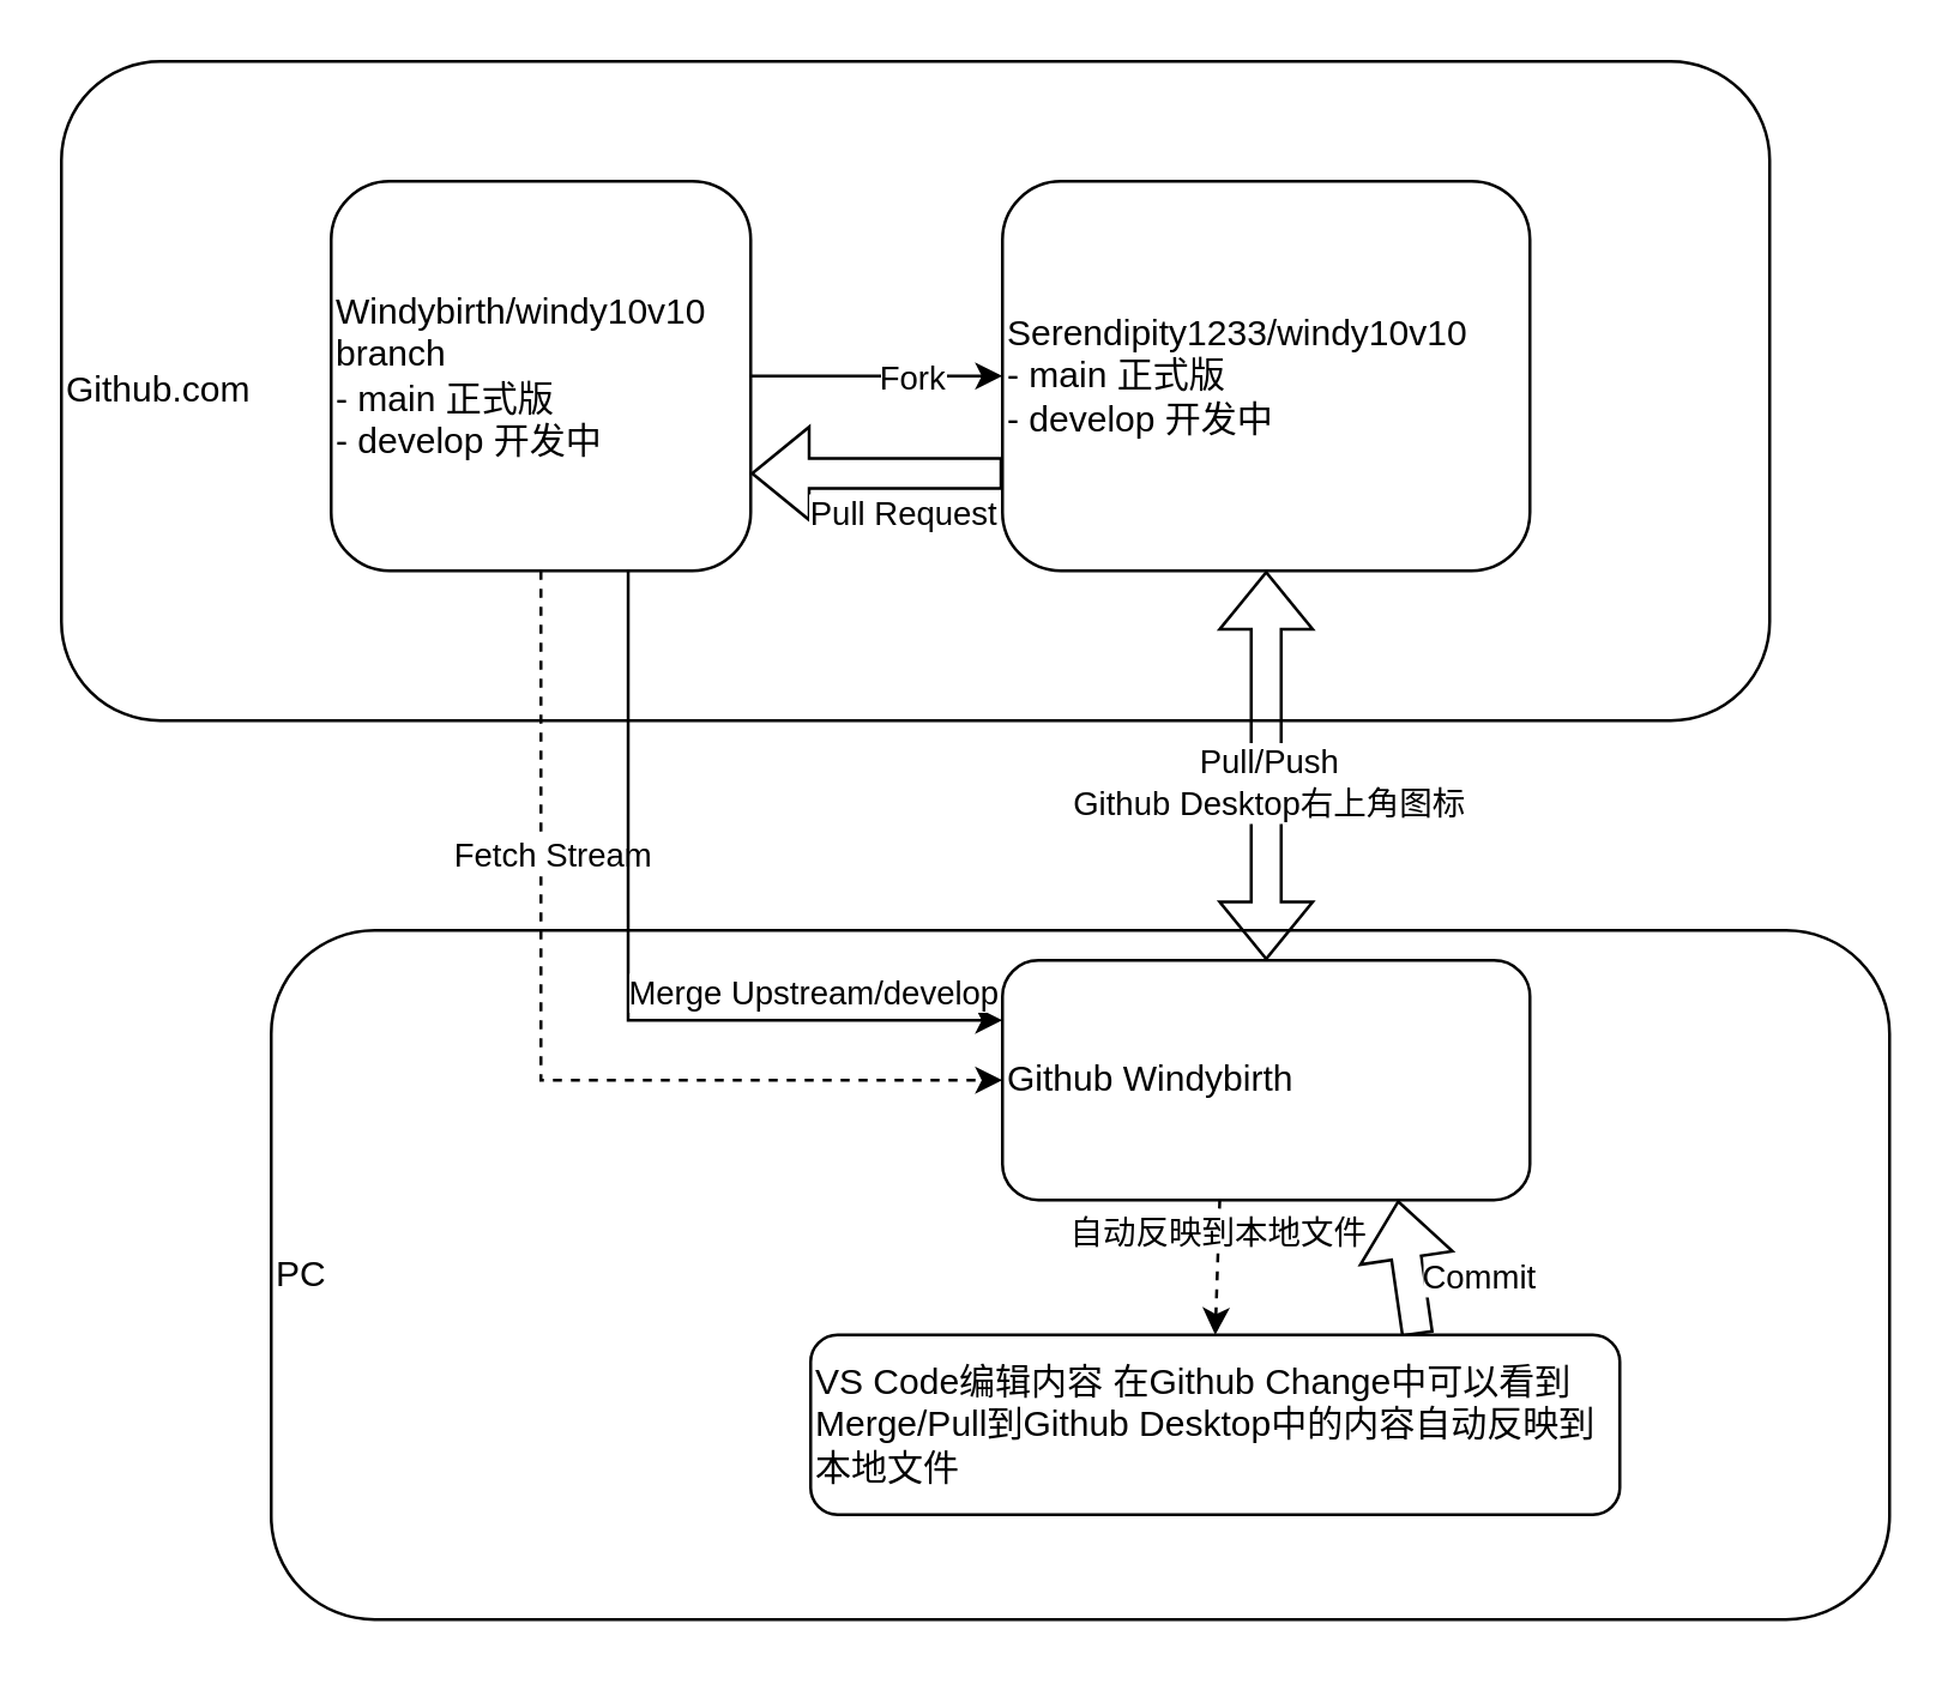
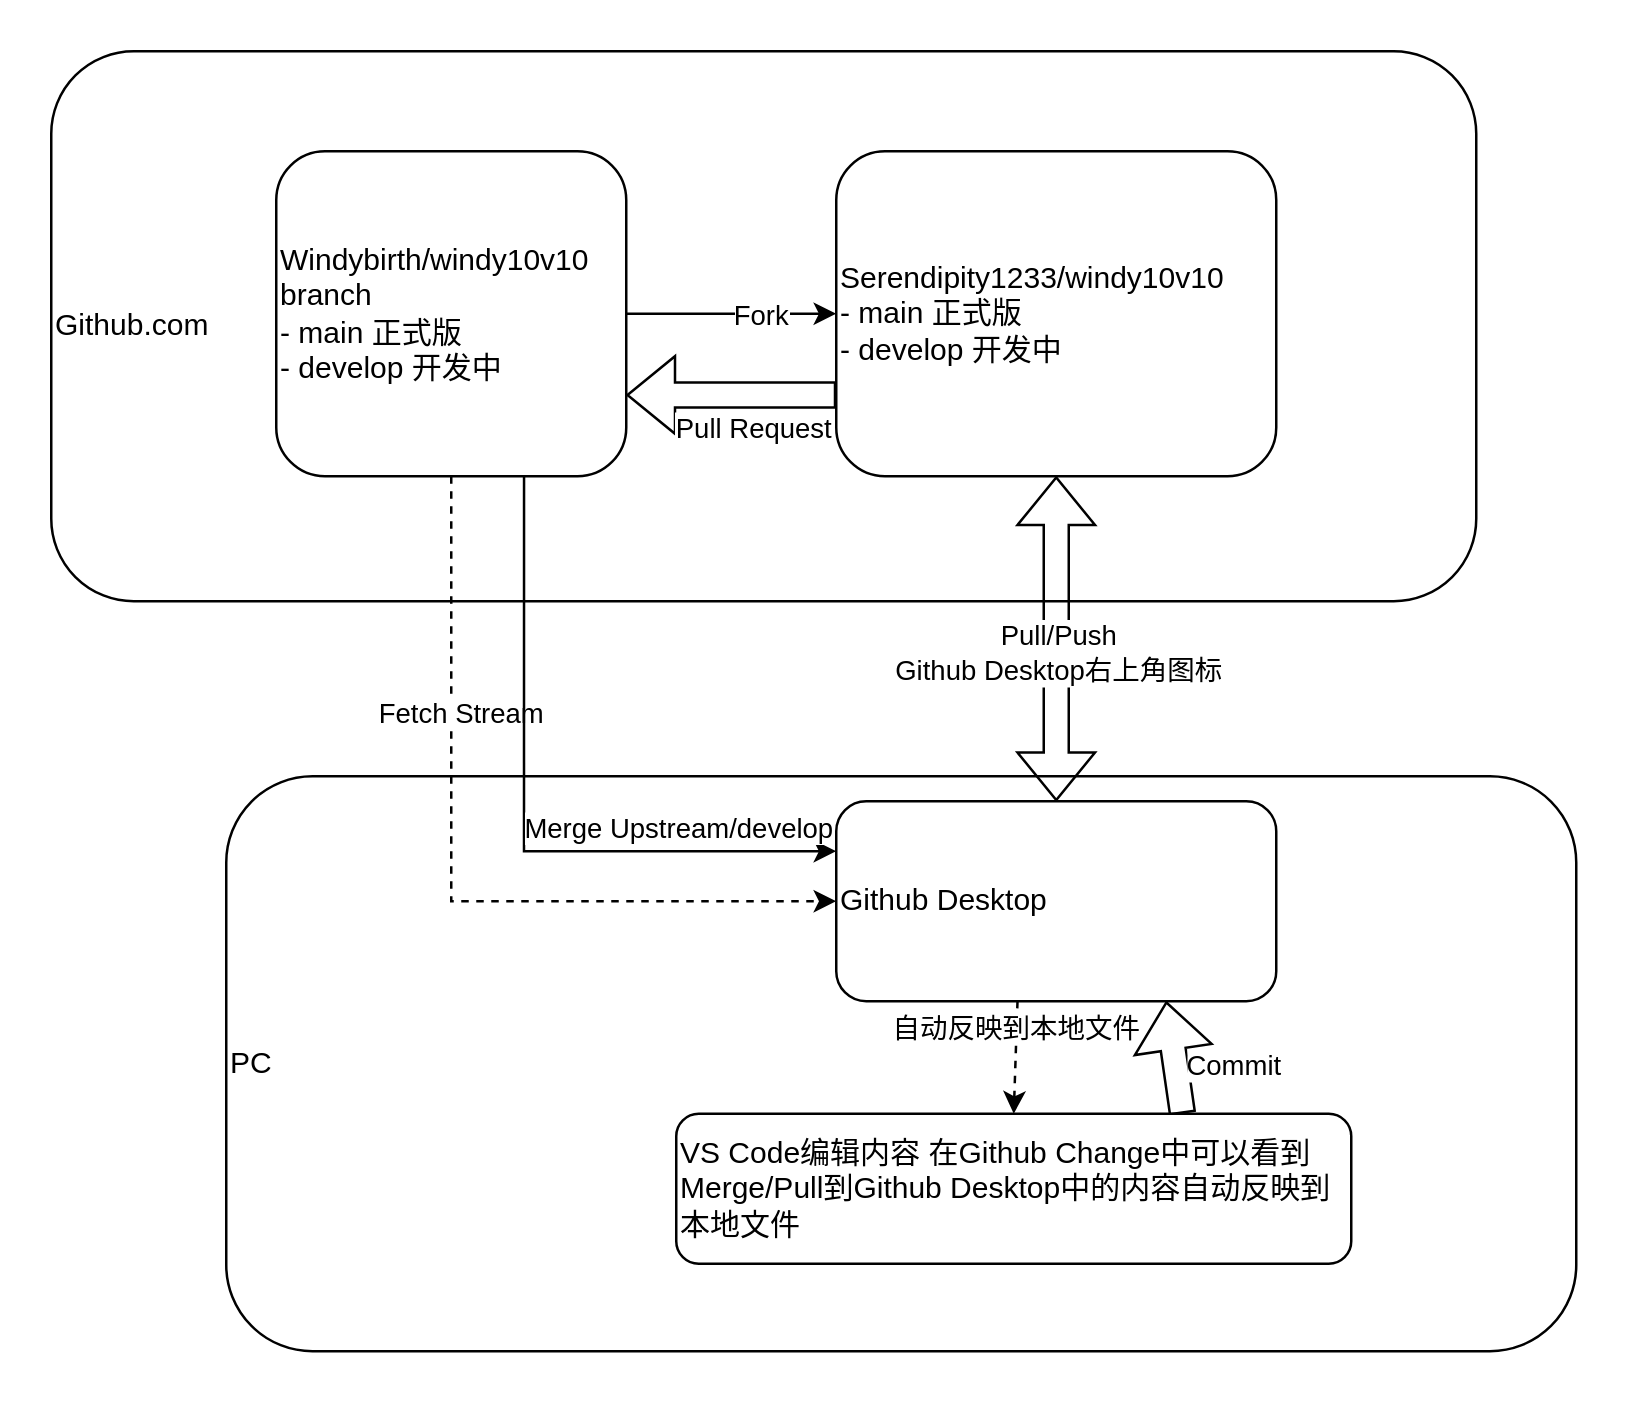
  <mxCell id="0" />
  <mxCell id="1" parent="0" />
  <mxCell id="2" value="Github.com" style="rounded=1;whiteSpace=wrap;html=1;fillColor=default;strokeColor=default;fontColor=default;align=left;" vertex="1" parent="1"><mxGeometry x="20" y="20" width="570" height="220" as="geometry" /></mxCell>
  <mxCell id="3" style="edgeStyle=orthogonalEdgeStyle;rounded=0;orthogonalLoop=1;jettySize=auto;html=1;fontColor=default;strokeColor=default;labelBackgroundColor=default;" edge="1" parent="1" source="5" target="8"><mxGeometry relative="1" as="geometry" /></mxCell>
  <mxCell id="4" value="Fork" style="edgeLabel;html=1;align=center;verticalAlign=middle;resizable=0;points=[];fontColor=default;" vertex="1" connectable="0" parent="3"><mxGeometry x="0.262" relative="1" as="geometry"><mxPoint as="offset" /></mxGeometry></mxCell>
  <mxCell id="5" value="Windybirth/windy10v10&lt;br&gt;branch&lt;br&gt;- main 正式版&lt;br&gt;- develop 开发中" style="rounded=1;whiteSpace=wrap;html=1;fontColor=default;strokeColor=default;fillColor=default;align=left;" vertex="1" parent="1"><mxGeometry x="110" y="60" width="140" height="130" as="geometry" /></mxCell>
  <mxCell id="6" style="edgeStyle=none;rounded=0;orthogonalLoop=1;jettySize=auto;html=1;exitX=0;exitY=0.75;exitDx=0;exitDy=0;entryX=1;entryY=0.75;entryDx=0;entryDy=0;labelBackgroundColor=default;fontColor=default;startArrow=none;startFill=0;strokeColor=default;shape=flexArrow;" edge="1" parent="1" source="8" target="5"><mxGeometry relative="1" as="geometry" /></mxCell>
  <mxCell id="7" value="Pull Request" style="edgeLabel;html=1;align=center;verticalAlign=middle;resizable=0;points=[];fontColor=default;labelBackgroundColor=default;" vertex="1" connectable="0" parent="6"><mxGeometry x="-0.607" relative="1" as="geometry"><mxPoint x="-17" y="13" as="offset" /></mxGeometry></mxCell>
  <mxCell id="8" value="Serendipity1233/windy10v10&lt;br&gt;- main 正式版&lt;br&gt;- develop 开发中" style="rounded=1;whiteSpace=wrap;html=1;fontColor=default;strokeColor=default;fillColor=default;align=left;" vertex="1" parent="1"><mxGeometry x="334" y="60" width="176" height="130" as="geometry" /></mxCell>
  <mxCell id="9" value="PC" style="rounded=1;whiteSpace=wrap;html=1;fontColor=default;strokeColor=default;fillColor=default;align=left;" vertex="1" parent="1"><mxGeometry x="90" y="310" width="540" height="230" as="geometry" /></mxCell>
  <mxCell id="10" value="" style="rounded=0;orthogonalLoop=1;jettySize=auto;html=1;labelBackgroundColor=default;fontColor=default;startArrow=none;startFill=0;strokeColor=default;dashed=1;exitX=0.412;exitY=0.998;exitDx=0;exitDy=0;exitPerimeter=0;entryX=0.5;entryY=0;entryDx=0;entryDy=0;" edge="1" parent="1" source="12" target="21"><mxGeometry relative="1" as="geometry" /></mxCell>
  <mxCell id="11" value="自动反映到本地文件" style="edgeLabel;html=1;align=center;verticalAlign=middle;resizable=0;points=[];fontColor=default;" vertex="1" connectable="0" parent="10"><mxGeometry x="-0.513" y="-1" relative="1" as="geometry"><mxPoint as="offset" /></mxGeometry></mxCell>
- <mxCell id="12" value="&lt;span&gt;Github Windybirth&lt;br&gt;&lt;/span&gt;" style="rounded=1;whiteSpace=wrap;html=1;fontColor=default;strokeColor=default;fillColor=default;align=left;" vertex="1" parent="1"><mxGeometry x="334" y="320" width="176" height="80" as="geometry" /></mxCell>
+ <mxCell id="12" value="&lt;span&gt;Github Desktop&lt;br&gt;&lt;/span&gt;" style="rounded=1;whiteSpace=wrap;html=1;fontColor=default;strokeColor=default;fillColor=default;align=left;" vertex="1" parent="1"><mxGeometry x="334" y="320" width="176" height="80" as="geometry" /></mxCell>
  <mxCell id="13" style="edgeStyle=orthogonalEdgeStyle;rounded=0;orthogonalLoop=1;jettySize=auto;html=1;labelBackgroundColor=default;fontColor=default;strokeColor=default;startArrow=classic;startFill=1;shape=flexArrow;" edge="1" parent="1" source="8" target="12"><mxGeometry relative="1" as="geometry" /></mxCell>
  <mxCell id="14" value="Pull/Push&lt;br&gt;Github Desktop右上角图标" style="edgeLabel;html=1;align=center;verticalAlign=middle;resizable=0;points=[];fontColor=default;labelBackgroundColor=default;" vertex="1" connectable="0" parent="13"><mxGeometry x="0.246" relative="1" as="geometry"><mxPoint y="-11" as="offset" /></mxGeometry></mxCell>
  <mxCell id="15" style="edgeStyle=orthogonalEdgeStyle;rounded=0;orthogonalLoop=1;jettySize=auto;html=1;entryX=0;entryY=0.5;entryDx=0;entryDy=0;labelBackgroundColor=default;fontColor=default;startArrow=none;startFill=0;strokeColor=default;exitX=0.5;exitY=1;exitDx=0;exitDy=0;dashed=1;" edge="1" parent="1" source="5" target="12"><mxGeometry relative="1" as="geometry" /></mxCell>
  <mxCell id="16" value="Fetch Stream" style="edgeLabel;html=1;align=center;verticalAlign=middle;resizable=0;points=[];fontColor=default;" vertex="1" connectable="0" parent="15"><mxGeometry x="-0.42" y="3" relative="1" as="geometry"><mxPoint as="offset" /></mxGeometry></mxCell>
  <mxCell id="17" style="edgeStyle=orthogonalEdgeStyle;rounded=0;orthogonalLoop=1;jettySize=auto;html=1;entryX=0;entryY=0.25;entryDx=0;entryDy=0;labelBackgroundColor=default;fontColor=default;startArrow=none;startFill=0;strokeColor=default;exitX=0.708;exitY=1;exitDx=0;exitDy=0;exitPerimeter=0;" edge="1" parent="1" source="5" target="12"><mxGeometry relative="1" as="geometry" /></mxCell>
  <mxCell id="18" value="Merge Upstream/develop" style="edgeLabel;html=1;align=center;verticalAlign=middle;resizable=0;points=[];fontColor=default;labelBackgroundColor=default;" vertex="1" connectable="0" parent="17"><mxGeometry x="-0.211" y="-2" relative="1" as="geometry"><mxPoint x="63" y="33" as="offset" /></mxGeometry></mxCell>
  <mxCell id="19" style="rounded=0;orthogonalLoop=1;jettySize=auto;html=1;labelBackgroundColor=default;fontColor=default;startArrow=none;startFill=0;strokeColor=default;exitX=0.75;exitY=0;exitDx=0;exitDy=0;entryX=0.75;entryY=1;entryDx=0;entryDy=0;shape=flexArrow;" edge="1" parent="1" source="21" target="12"><mxGeometry relative="1" as="geometry" /></mxCell>
  <mxCell id="20" value="Commit" style="edgeLabel;html=1;align=center;verticalAlign=middle;resizable=0;points=[];fontColor=default;labelBackgroundColor=default;" vertex="1" connectable="0" parent="19"><mxGeometry x="0.105" relative="1" as="geometry"><mxPoint x="24" y="5" as="offset" /></mxGeometry></mxCell>
  <mxCell id="21" value="VS Code编辑内容 在Github Change中可以看到&lt;br&gt;Merge/Pull到Github Desktop中的内容自动反映到本地文件" style="rounded=1;whiteSpace=wrap;html=1;labelBackgroundColor=default;fontColor=default;strokeColor=default;fillColor=default;align=left;" vertex="1" parent="1"><mxGeometry x="270" y="445" width="270" height="60" as="geometry" /></mxCell>
